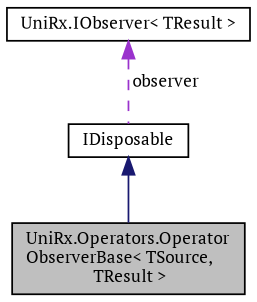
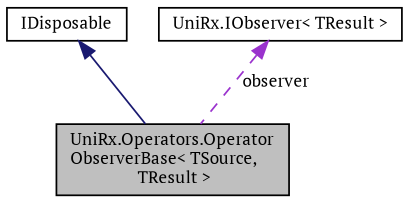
  digraph {
    fontname="PT Serif"
    node [color=black fillcolor=white fontname="PT Serif" fontsize=10 shape=record style=filled]
    edge [dir=back fontname="PT Serif" fontsize=10 labelfontname=Helvetica labelfontsize=10]
    n1 [fillcolor=grey75 fontcolor=black height=0.2 label="UniRx.Operators.Operator\lObserverBase\< TSource,\l TResult \>" width=0.4]
    n2 [height=0.2 label=IDisposable width=0.4]
    n3 [height=0.2 label="UniRx.IObserver\< TResult \>" width=0.4]
    n2 -> n1 [color=midnightblue style=solid]
-   n3 -> n2 [color=darkorchid3 label=" observer" style=dashed]
+   n3 -> n1 [color=darkorchid3 label=" observer" style=dashed]
  }
